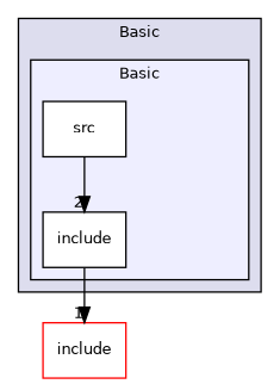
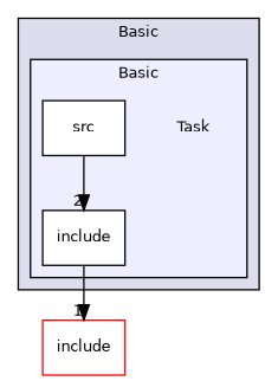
  digraph {
    compound=true
    node [fontname=Helvetica fontsize=10 shape=box color=black fillcolor=white style=filled]
    edge [labeldistance=1.5 labelfontname=Helvetica labelfontsize=10]
+   n1 [label=Task shape=plaintext color="" fillcolor="" style=""]
    n2 [label=include]
    n3 [label=src]
    n4 [color=red label=include]
    subgraph cluster_1 {
      bgcolor="#ddddee"
      fontname=Helvetica
      fontsize=10
      label=Basic
      pencolor=black
      subgraph cluster_2 {
        bgcolor="#eeeeff"
        fontname=Helvetica
        fontsize=10
        pencolor=black
+       n1
        n2
        n3
      }
    }
    n2 -> n4 [headlabel=1]
    n3 -> n2 [headlabel=2]
  }
